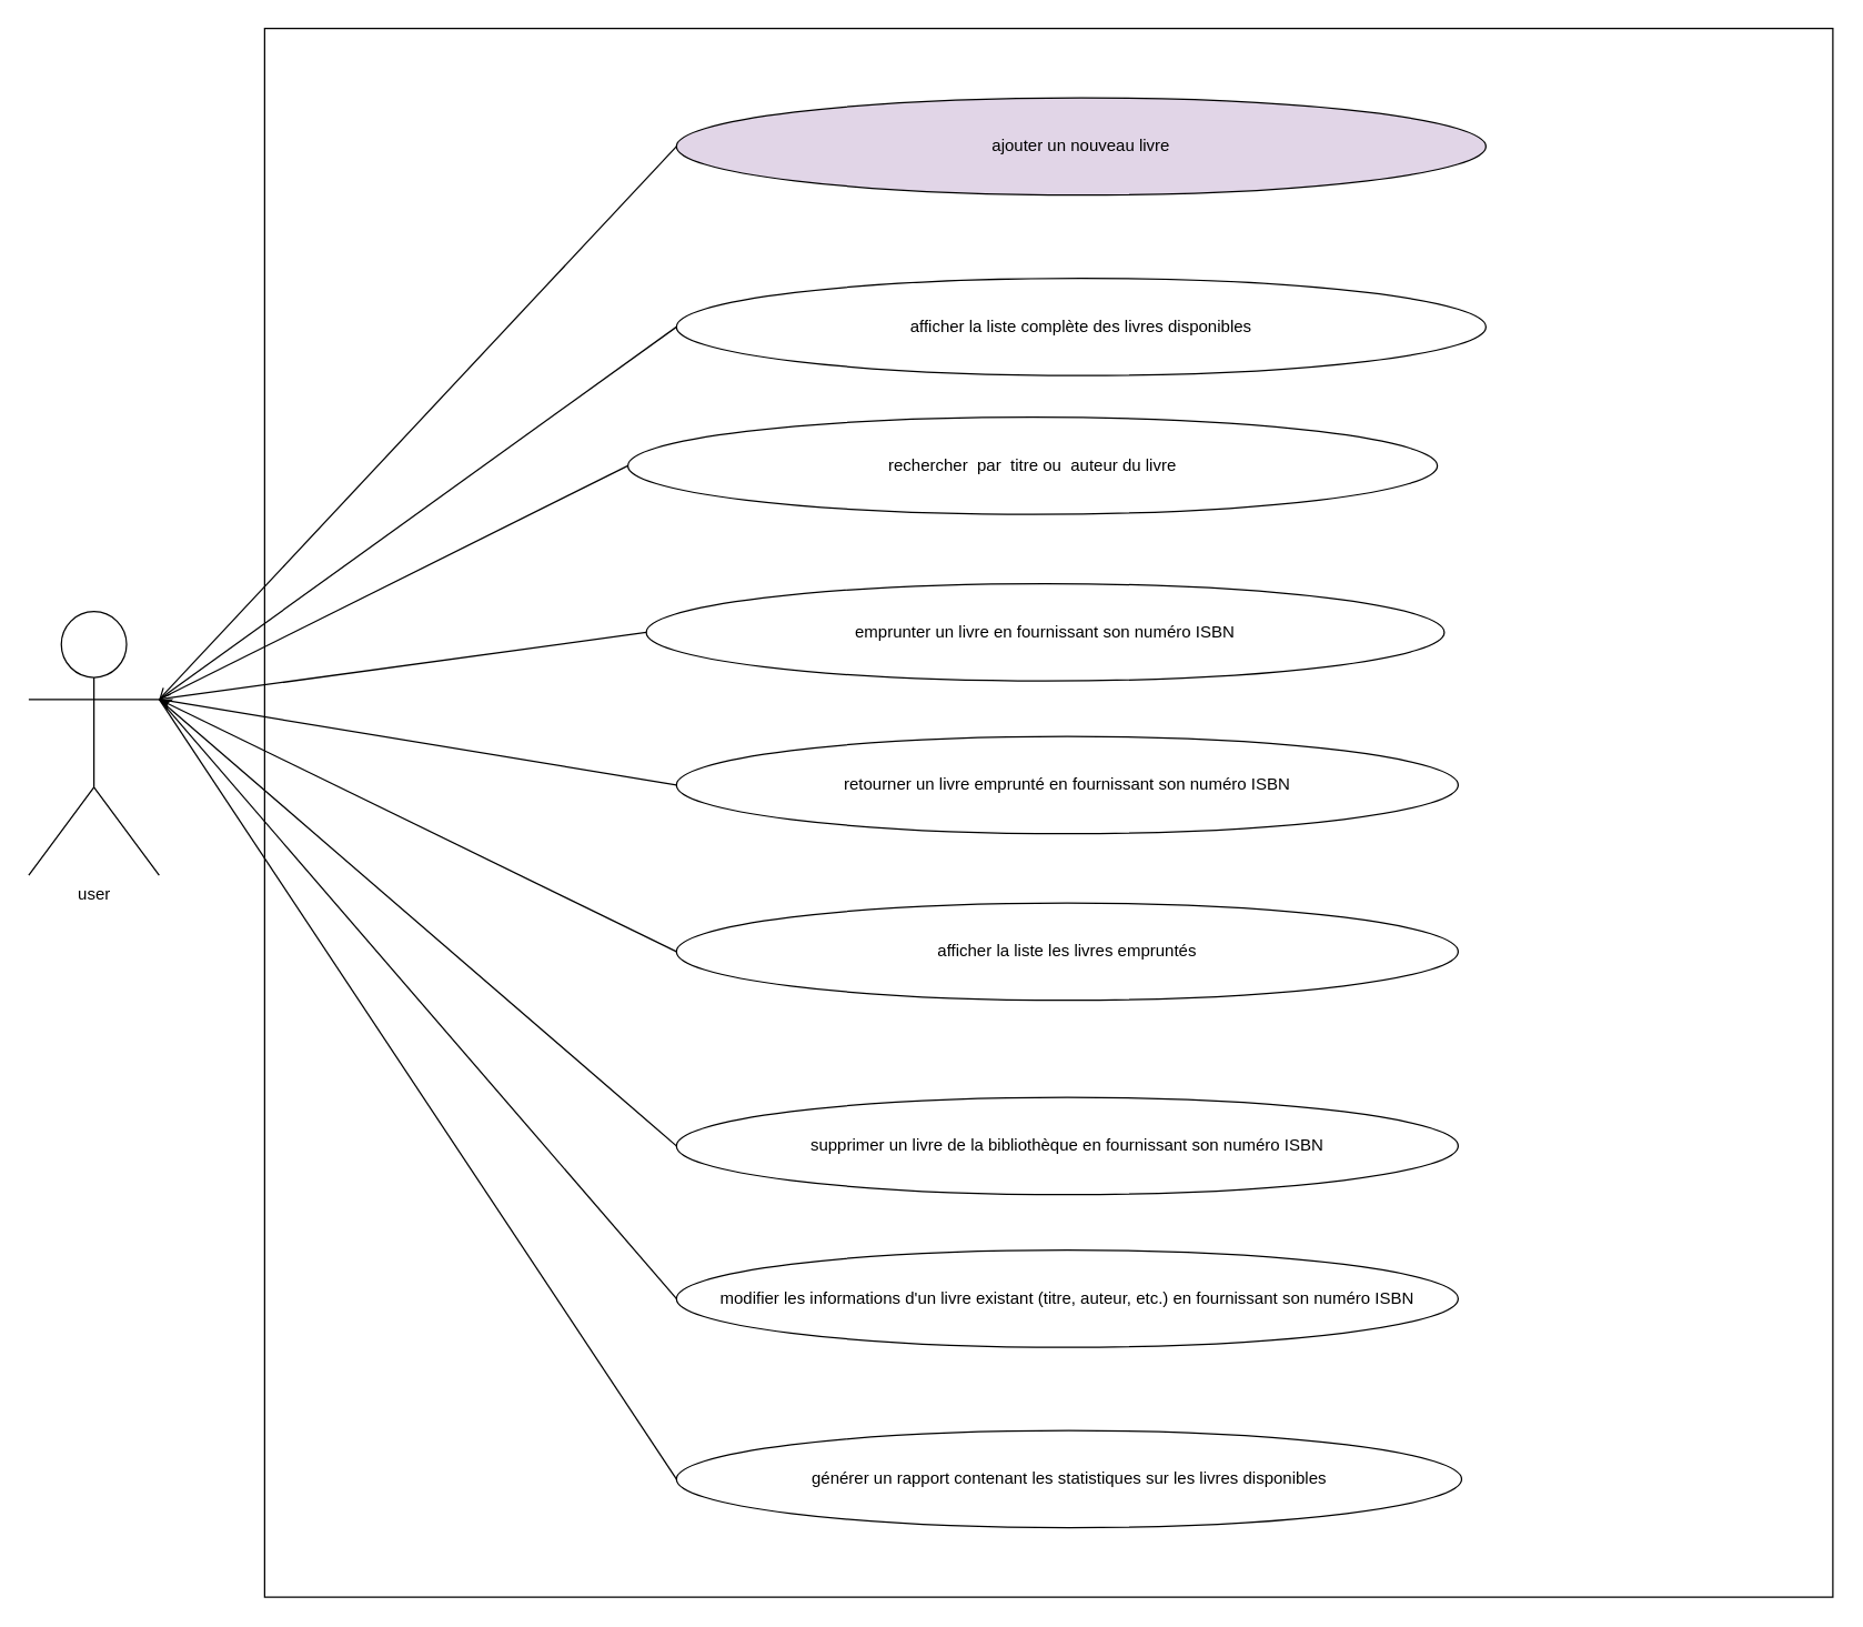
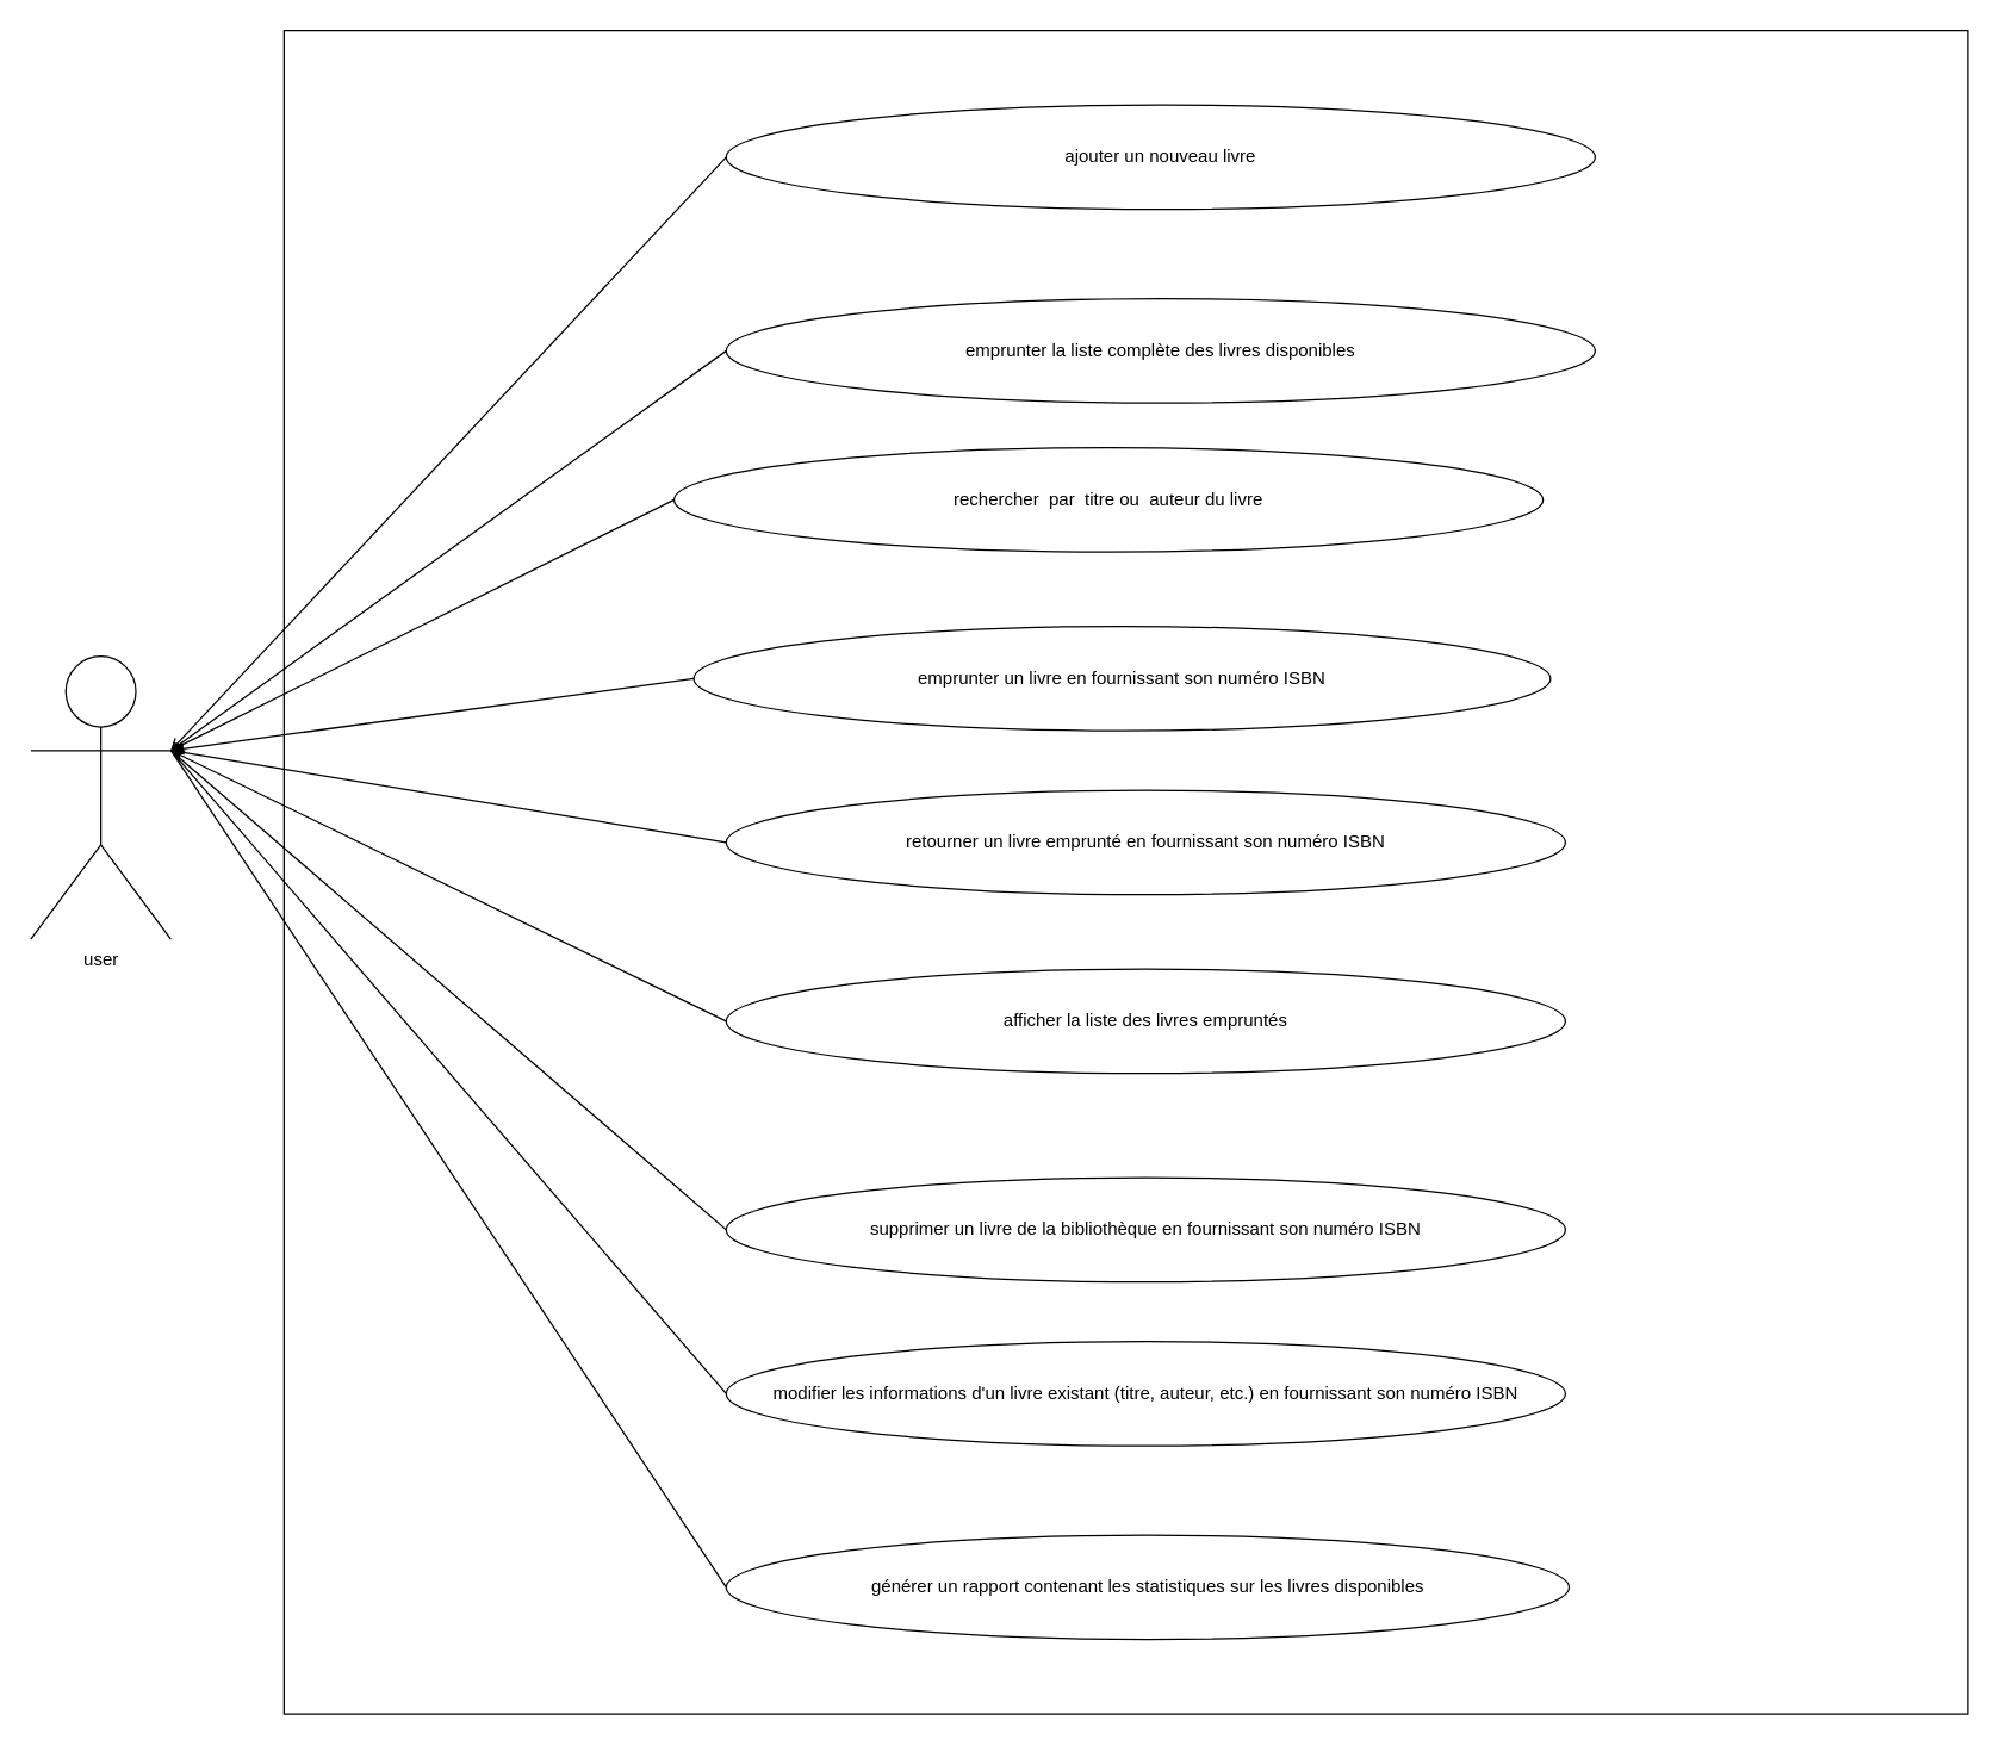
  <mxCell id="0" />
  <mxCell id="1" parent="0" />
  <mxCell id="2" value="" style="whiteSpace=wrap;html=1;aspect=fixed;" parent="1" vertex="1"><mxGeometry x="190" y="20" width="1130" height="1130" as="geometry" /></mxCell>
  <mxCell id="3" value="générer un rapport contenant les statistiques sur les livres disponibles" style="ellipse;whiteSpace=wrap;html=1;" parent="1" vertex="1"><mxGeometry x="486.75" y="1030" width="565.75" height="70" as="geometry" /></mxCell>
- <mxCell id="4" value="afficher la liste les livres empruntés" style="ellipse;whiteSpace=wrap;html=1;" parent="1" vertex="1"><mxGeometry x="486.75" y="650" width="563.25" height="70" as="geometry" /></mxCell>
+ <mxCell id="4" value="afficher la liste des livres empruntés" style="ellipse;whiteSpace=wrap;html=1;" parent="1" vertex="1"><mxGeometry x="486.75" y="650" width="563.25" height="70" as="geometry" /></mxCell>
  <mxCell id="5" value="&lt;font color=&quot;#000000&quot;&gt;user&lt;/font&gt;" style="shape=umlActor;verticalLabelPosition=bottom;labelBackgroundColor=#ffffff;verticalAlign=top;html=1;outlineConnect=0;" parent="1" vertex="1"><mxGeometry x="20" y="440" width="94" height="190" as="geometry" /></mxCell>
- <mxCell id="6" value="afficher la liste complète des livres disponibles" style="ellipse;whiteSpace=wrap;html=1;" parent="1" vertex="1"><mxGeometry x="486.75" y="200" width="583.25" height="70" as="geometry" /></mxCell>
+ <mxCell id="6" value="emprunter la liste complète des livres disponibles" style="ellipse;whiteSpace=wrap;html=1;" parent="1" vertex="1"><mxGeometry x="486.75" y="200" width="583.25" height="70" as="geometry" /></mxCell>
  <mxCell id="7" value="" style="endArrow=none;html=1;exitX=0;exitY=0.5;exitDx=0;exitDy=0;entryX=1;entryY=0.333;entryDx=0;entryDy=0;entryPerimeter=0;" parent="1" source="6" target="5" edge="1"><mxGeometry width="50" height="50" relative="1" as="geometry"><mxPoint x="385" y="285" as="sourcePoint" /><mxPoint x="113" y="123.333" as="targetPoint" /></mxGeometry></mxCell>
  <mxCell id="8" value="" style="endArrow=classic;html=1;entryX=1;entryY=0.333;entryDx=0;entryDy=0;entryPerimeter=0;exitX=0;exitY=0.5;exitDx=0;exitDy=0;" parent="1" source="4" target="5" edge="1"><mxGeometry width="50" height="50" relative="1" as="geometry"><mxPoint x="370" y="540" as="sourcePoint" /><mxPoint x="160" y="270" as="targetPoint" /></mxGeometry></mxCell>
- <mxCell id="9" value="ajouter un nouveau livre" style="ellipse;whiteSpace=wrap;html=1;fillColor=#e1d5e7;" parent="1" vertex="1"><mxGeometry x="486.75" y="70" width="583.25" height="70" as="geometry" /></mxCell>
+ <mxCell id="9" value="ajouter un nouveau livre" style="ellipse;whiteSpace=wrap;html=1;" parent="1" vertex="1"><mxGeometry x="486.75" y="70" width="583.25" height="70" as="geometry" /></mxCell>
  <mxCell id="10" value="modifier les informations d'un livre existant (titre, auteur, etc.) en fournissant son numéro ISBN" style="ellipse;whiteSpace=wrap;html=1;" parent="1" vertex="1"><mxGeometry x="486.75" y="900" width="563.25" height="70" as="geometry" /></mxCell>
  <mxCell id="11" value="" style="endArrow=none;html=1;entryX=1;entryY=0.333;entryDx=0;entryDy=0;entryPerimeter=0;exitX=0;exitY=0.5;exitDx=0;exitDy=0;" parent="1" source="3" target="5" edge="1"><mxGeometry width="50" height="50" relative="1" as="geometry"><mxPoint x="511.75" y="815" as="sourcePoint" /><mxPoint x="114" y="723.333" as="targetPoint" /></mxGeometry></mxCell>
  <mxCell id="12" value="" style="endArrow=none;html=1;entryX=1;entryY=0.333;entryDx=0;entryDy=0;entryPerimeter=0;exitX=0;exitY=0.5;exitDx=0;exitDy=0;" parent="1" source="10" target="5" edge="1"><mxGeometry width="50" height="50" relative="1" as="geometry"><mxPoint x="491.75" y="540" as="sourcePoint" /><mxPoint x="114" y="723.333" as="targetPoint" /></mxGeometry></mxCell>
  <mxCell id="13" value="" style="endArrow=open;html=1;exitX=0;exitY=0.5;exitDx=0;exitDy=0;entryX=1;entryY=0.333;entryDx=0;entryDy=0;entryPerimeter=0;" parent="1" source="9" target="5" edge="1"><mxGeometry width="50" height="50" relative="1" as="geometry"><mxPoint x="508" y="235" as="sourcePoint" /><mxPoint x="130" y="410" as="targetPoint" /></mxGeometry></mxCell>
  <mxCell id="14" value="supprimer un livre de la bibliothèque en fournissant son numéro ISBN" style="ellipse;whiteSpace=wrap;html=1;" parent="1" vertex="1"><mxGeometry x="486.75" y="790" width="563.25" height="70" as="geometry" /></mxCell>
  <mxCell id="15" value="" style="endArrow=none;html=1;exitX=0;exitY=0.5;exitDx=0;exitDy=0;entryX=1;entryY=0.333;entryDx=0;entryDy=0;entryPerimeter=0;" parent="1" source="14" target="5" edge="1"><mxGeometry width="50" height="50" relative="1" as="geometry"><mxPoint x="499.25" y="500" as="sourcePoint" /><mxPoint x="117" y="720" as="targetPoint" /></mxGeometry></mxCell>
  <mxCell id="16" value="rechercher&amp;nbsp; par&amp;nbsp; titre ou&amp;nbsp; auteur du livre" style="ellipse;whiteSpace=wrap;html=1;" parent="1" vertex="1"><mxGeometry x="451.75" y="300" width="583.25" height="70" as="geometry" /></mxCell>
- <mxCell id="17" value="" style="endArrow=none;html=1;exitX=0;exitY=0.5;exitDx=0;exitDy=0;entryX=1;entryY=0.333;entryDx=0;entryDy=0;entryPerimeter=0;" parent="1" source="16" target="5" edge="1"><mxGeometry width="50" height="50" relative="1" as="geometry"><mxPoint x="513" y="215" as="sourcePoint" /><mxPoint x="113" y="123.333" as="targetPoint" /></mxGeometry></mxCell>
+ <mxCell id="17" value="" style="endArrow=diamond;html=1;exitX=0;exitY=0.5;exitDx=0;exitDy=0;entryX=1;entryY=0.333;entryDx=0;entryDy=0;entryPerimeter=0;" parent="1" source="16" target="5" edge="1"><mxGeometry width="50" height="50" relative="1" as="geometry"><mxPoint x="513" y="215" as="sourcePoint" /><mxPoint x="113" y="123.333" as="targetPoint" /></mxGeometry></mxCell>
  <mxCell id="18" value="emprunter un livre en fournissant son numéro ISBN" style="ellipse;whiteSpace=wrap;html=1;" parent="1" vertex="1"><mxGeometry x="465" y="420" width="575" height="70" as="geometry" /></mxCell>
- <mxCell id="19" value="" style="endArrow=none;html=1;exitX=0;exitY=0.5;exitDx=0;exitDy=0;entryX=1;entryY=0.333;entryDx=0;entryDy=0;entryPerimeter=0;" parent="1" source="18" target="5" edge="1"><mxGeometry width="50" height="50" relative="1" as="geometry"><mxPoint x="513" y="291.67" as="sourcePoint" /><mxPoint x="113" y="123.333" as="targetPoint" /></mxGeometry></mxCell>
+ <mxCell id="19" value="" style="endArrow=block;html=1;exitX=0;exitY=0.5;exitDx=0;exitDy=0;entryX=1;entryY=0.333;entryDx=0;entryDy=0;entryPerimeter=0;" parent="1" source="18" target="5" edge="1"><mxGeometry width="50" height="50" relative="1" as="geometry"><mxPoint x="513" y="291.67" as="sourcePoint" /><mxPoint x="113" y="123.333" as="targetPoint" /></mxGeometry></mxCell>
  <mxCell id="20" value="retourner un livre emprunté en fournissant son numéro ISBN" style="ellipse;whiteSpace=wrap;html=1;" parent="1" vertex="1"><mxGeometry x="486.75" y="530" width="563.25" height="70" as="geometry" /></mxCell>
  <mxCell id="21" value="" style="endArrow=none;html=1;exitX=0;exitY=0.5;exitDx=0;exitDy=0;entryX=1;entryY=0.333;entryDx=0;entryDy=0;entryPerimeter=0;" parent="1" source="20" target="5" edge="1"><mxGeometry width="50" height="50" relative="1" as="geometry"><mxPoint x="514" y="351.67" as="sourcePoint" /><mxPoint x="113" y="123.333" as="targetPoint" /></mxGeometry></mxCell>
